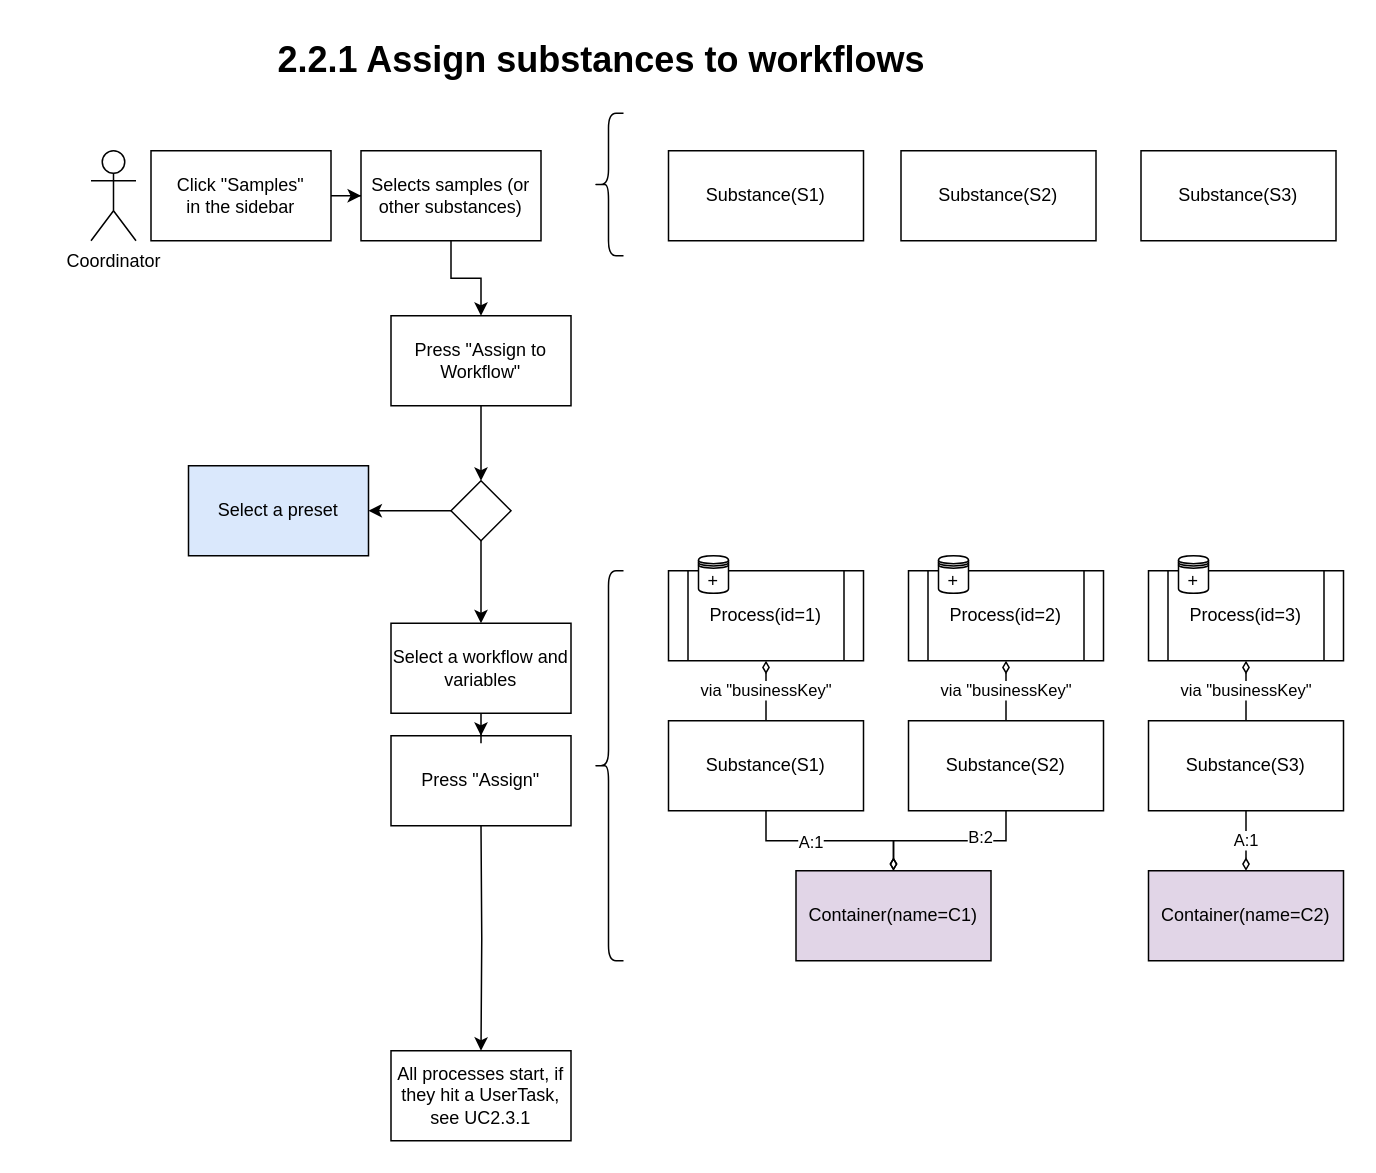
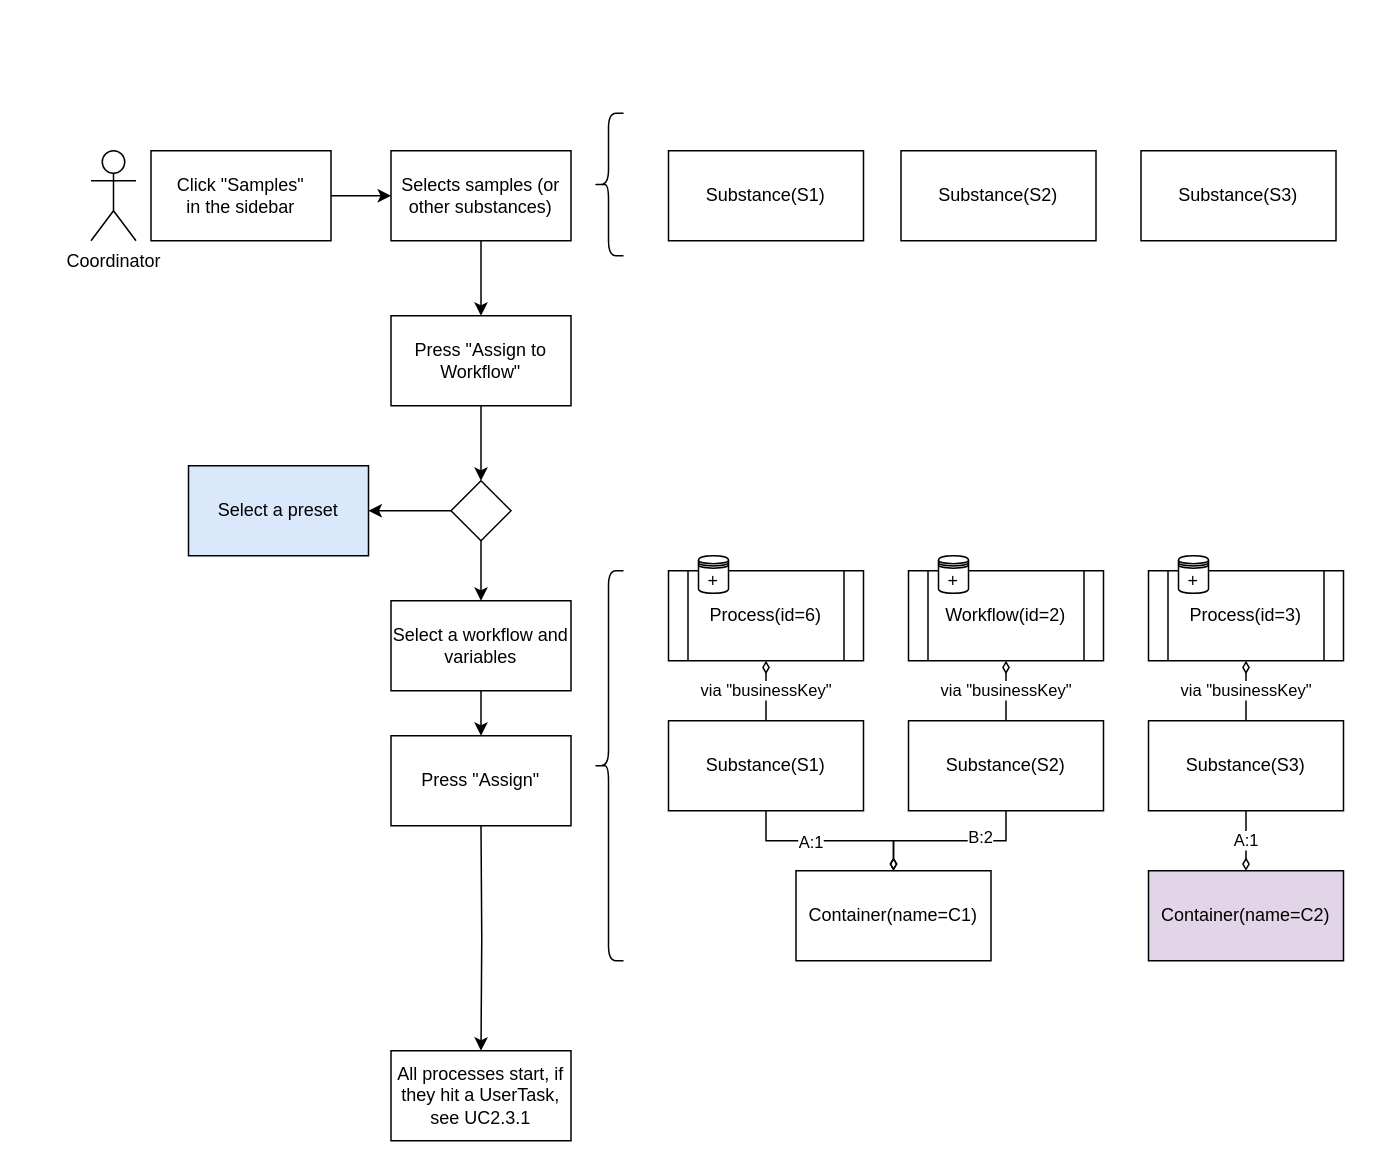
  <mxCell id="0" />
  <mxCell id="1" parent="0" />
  <mxCell id="2" value="Coordinator" style="shape=umlActor;verticalLabelPosition=bottom;verticalAlign=top;html=1;outlineConnect=0;fontSize=12;" vertex="1" parent="1"><mxGeometry x="60" y="100" width="30" height="60" as="geometry" /></mxCell>
  <mxCell id="3" value="" style="edgeStyle=orthogonalEdgeStyle;rounded=0;orthogonalLoop=1;jettySize=auto;html=1;endArrow=classic;endFill=1;fontSize=12;" edge="1" parent="1" source="4" target="8"><mxGeometry relative="1" as="geometry" /></mxCell>
- <mxCell id="4" value="Selects samples (or other substances)" style="rounded=0;whiteSpace=wrap;html=1;fontSize=12;" vertex="1" parent="1"><mxGeometry x="240" y="100" width="120" height="60" as="geometry" /></mxCell>
+ <mxCell id="4" value="Selects samples (or other substances)" style="rounded=0;whiteSpace=wrap;html=1;fontSize=12;" vertex="1" parent="1"><mxGeometry x="260" y="100" width="120" height="60" as="geometry" /></mxCell>
  <mxCell id="5" value="" style="edgeStyle=orthogonalEdgeStyle;rounded=0;orthogonalLoop=1;jettySize=auto;html=1;endArrow=classic;endFill=1;fontSize=12;" edge="1" parent="1" source="6" target="4"><mxGeometry relative="1" as="geometry" /></mxCell>
  <mxCell id="6" value="Click &quot;Samples&quot;&lt;br&gt;in the sidebar" style="rounded=0;whiteSpace=wrap;html=1;fontSize=12;" vertex="1" parent="1"><mxGeometry x="100" y="100" width="120" height="60" as="geometry" /></mxCell>
  <mxCell id="7" value="" style="edgeStyle=orthogonalEdgeStyle;rounded=0;orthogonalLoop=1;jettySize=auto;html=1;endArrow=classic;endFill=1;fontSize=12;" edge="1" parent="1" source="8" target="12"><mxGeometry relative="1" as="geometry" /></mxCell>
  <mxCell id="8" value="Press &quot;Assign to Workflow&quot;" style="whiteSpace=wrap;html=1;rounded=0;" vertex="1" parent="1"><mxGeometry x="260" y="210" width="120" height="60" as="geometry" /></mxCell>
  <mxCell id="9" value="Select a preset" style="whiteSpace=wrap;html=1;rounded=0;fillColor=#dae8fc;" vertex="1" parent="1"><mxGeometry x="125" y="310" width="120" height="60" as="geometry" /></mxCell>
  <mxCell id="10" style="edgeStyle=orthogonalEdgeStyle;rounded=0;orthogonalLoop=1;jettySize=auto;html=1;endArrow=classic;endFill=1;fontSize=12;" edge="1" parent="1" source="12" target="15"><mxGeometry relative="1" as="geometry" /></mxCell>
  <mxCell id="11" style="edgeStyle=orthogonalEdgeStyle;rounded=0;orthogonalLoop=1;jettySize=auto;html=1;endArrow=classic;endFill=1;fontSize=12;" edge="1" parent="1" source="12" target="9"><mxGeometry relative="1" as="geometry" /></mxCell>
  <mxCell id="12" value="" style="rhombus;whiteSpace=wrap;html=1;rounded=0;" vertex="1" parent="1"><mxGeometry x="300" y="320" width="40" height="40" as="geometry" /></mxCell>
  <mxCell id="13" value="Press &quot;Assign&quot;" style="whiteSpace=wrap;html=1;rounded=0;" vertex="1" parent="1"><mxGeometry x="260" y="490" width="120" height="60" as="geometry" /></mxCell>
  <mxCell id="14" value="" style="edgeStyle=orthogonalEdgeStyle;rounded=0;orthogonalLoop=1;jettySize=auto;html=1;endArrow=classic;endFill=1;fontSize=12;" edge="1" parent="1" source="15" target="13"><mxGeometry relative="1" as="geometry" /></mxCell>
- <mxCell id="15" value="Select a workflow and variables" style="whiteSpace=wrap;html=1;rounded=0;" vertex="1" parent="1"><mxGeometry x="260" y="415" width="120" height="60" as="geometry" /></mxCell>
+ <mxCell id="15" value="Select a workflow and variables" style="whiteSpace=wrap;html=1;rounded=0;" vertex="1" parent="1"><mxGeometry x="260" y="400" width="120" height="60" as="geometry" /></mxCell>
  <mxCell id="16" value="" style="shape=curlyBracket;whiteSpace=wrap;html=1;rounded=1;" vertex="1" parent="1"><mxGeometry x="395" y="380" width="20" height="260" as="geometry" /></mxCell>
  <mxCell id="17" value="via &quot;businessKey&quot;" style="edgeStyle=orthogonalEdgeStyle;rounded=0;orthogonalLoop=1;jettySize=auto;html=1;startArrow=diamondThin;startFill=0;endArrow=none;endFill=0;" edge="1" parent="1" source="18" target="23"><mxGeometry relative="1" as="geometry" /></mxCell>
- <mxCell id="18" value="Process(id=1)" style="shape=process;whiteSpace=wrap;html=1;backgroundOutline=1;fontSize=12;fillColor=#FFFFFF;" vertex="1" parent="1"><mxGeometry x="445" y="380" width="130" height="60" as="geometry" /></mxCell>
+ <mxCell id="18" value="Process(id=6)" style="shape=process;whiteSpace=wrap;html=1;backgroundOutline=1;fontSize=12;fillColor=#FFFFFF;" vertex="1" parent="1"><mxGeometry x="445" y="380" width="130" height="60" as="geometry" /></mxCell>
  <mxCell id="19" value="&lt;meta charset=&quot;utf-8&quot;&gt;&lt;span style=&quot;color: rgb(0, 0, 0); font-family: helvetica; font-size: 11px; font-style: normal; font-weight: 400; letter-spacing: normal; text-align: center; text-indent: 0px; text-transform: none; word-spacing: 0px; background-color: rgb(255, 255, 255); display: inline; float: none;&quot;&gt;via &quot;businessKey&quot;&lt;/span&gt;" style="edgeStyle=orthogonalEdgeStyle;rounded=0;orthogonalLoop=1;jettySize=auto;html=1;startArrow=diamondThin;startFill=0;endArrow=none;endFill=0;" edge="1" parent="1" source="20" target="29"><mxGeometry relative="1" as="geometry" /></mxCell>
- <mxCell id="20" value="Process(id=2)" style="shape=process;whiteSpace=wrap;html=1;backgroundOutline=1;fontSize=12;fillColor=#FFFFFF;" vertex="1" parent="1"><mxGeometry x="605" y="380" width="130" height="60" as="geometry" /></mxCell>
+ <mxCell id="20" value="Workflow(id=2)" style="shape=process;whiteSpace=wrap;html=1;backgroundOutline=1;fontSize=12;fillColor=#FFFFFF;" vertex="1" parent="1"><mxGeometry x="605" y="380" width="130" height="60" as="geometry" /></mxCell>
  <mxCell id="21" value="&lt;meta charset=&quot;utf-8&quot;&gt;&lt;span style=&quot;color: rgb(0, 0, 0); font-family: helvetica; font-size: 11px; font-style: normal; font-weight: 400; letter-spacing: normal; text-align: center; text-indent: 0px; text-transform: none; word-spacing: 0px; background-color: rgb(255, 255, 255); display: inline; float: none;&quot;&gt;via &quot;businessKey&quot;&lt;/span&gt;" style="edgeStyle=orthogonalEdgeStyle;rounded=0;orthogonalLoop=1;jettySize=auto;html=1;startArrow=diamondThin;startFill=0;endArrow=none;endFill=0;" edge="1" parent="1" source="22" target="32"><mxGeometry relative="1" as="geometry" /></mxCell>
  <mxCell id="22" value="Process(id=3)" style="shape=process;whiteSpace=wrap;html=1;backgroundOutline=1;fontSize=12;fillColor=#FFFFFF;" vertex="1" parent="1"><mxGeometry x="765" y="380" width="130" height="60" as="geometry" /></mxCell>
  <mxCell id="23" value="Substance(S1)" style="rounded=0;whiteSpace=wrap;html=1;fontSize=12;" vertex="1" parent="1"><mxGeometry x="445" y="480" width="130" height="60" as="geometry" /></mxCell>
  <mxCell id="24" value="" style="edgeStyle=orthogonalEdgeStyle;rounded=0;orthogonalLoop=1;jettySize=auto;html=1;startArrow=diamondThin;startFill=0;endArrow=none;endFill=0;fontSize=12;" edge="1" parent="1" source="28" target="23"><mxGeometry relative="1" as="geometry" /></mxCell>
  <mxCell id="25" value="A:1" style="edgeLabel;html=1;align=center;verticalAlign=middle;resizable=0;points=[];" vertex="1" connectable="0" parent="24"><mxGeometry x="0.216" y="-4" relative="1" as="geometry"><mxPoint y="4" as="offset" /></mxGeometry></mxCell>
  <mxCell id="26" style="edgeStyle=orthogonalEdgeStyle;rounded=0;orthogonalLoop=1;jettySize=auto;html=1;startArrow=diamondThin;startFill=0;endArrow=none;endFill=0;" edge="1" parent="1" source="28" target="29"><mxGeometry relative="1" as="geometry" /></mxCell>
  <mxCell id="27" value="B:2" style="edgeLabel;html=1;align=center;verticalAlign=middle;resizable=0;points=[];" vertex="1" connectable="0" parent="26"><mxGeometry x="0.339" y="3" relative="1" as="geometry"><mxPoint as="offset" /></mxGeometry></mxCell>
- <mxCell id="28" value="Container(name=C1)" style="rounded=0;whiteSpace=wrap;html=1;fontSize=12;fillColor=#e1d5e7;" vertex="1" parent="1"><mxGeometry x="530" y="580" width="130" height="60" as="geometry" /></mxCell>
+ <mxCell id="28" value="Container(name=C1)" style="rounded=0;whiteSpace=wrap;html=1;fontSize=12;" vertex="1" parent="1"><mxGeometry x="530" y="580" width="130" height="60" as="geometry" /></mxCell>
  <mxCell id="29" value="Substance(S2)" style="rounded=0;whiteSpace=wrap;html=1;fontSize=12;" vertex="1" parent="1"><mxGeometry x="605" y="480" width="130" height="60" as="geometry" /></mxCell>
  <mxCell id="30" value="A:1" style="edgeStyle=orthogonalEdgeStyle;rounded=0;orthogonalLoop=1;jettySize=auto;html=1;startArrow=diamondThin;startFill=0;endArrow=none;endFill=0;" edge="1" parent="1" source="31" target="32"><mxGeometry relative="1" as="geometry" /></mxCell>
  <mxCell id="31" value="Container(name=C2)" style="rounded=0;whiteSpace=wrap;html=1;fontSize=12;fillColor=#e1d5e7;" vertex="1" parent="1"><mxGeometry x="765" y="580" width="130" height="60" as="geometry" /></mxCell>
  <mxCell id="32" value="Substance(S3)" style="rounded=0;whiteSpace=wrap;html=1;fontSize=12;" vertex="1" parent="1"><mxGeometry x="765" y="480" width="130" height="60" as="geometry" /></mxCell>
  <mxCell id="33" value="+" style="shape=datastore;whiteSpace=wrap;html=1;fontSize=12;" vertex="1" parent="1"><mxGeometry x="465" y="370" width="20" height="25" as="geometry" /></mxCell>
  <mxCell id="34" value="+" style="shape=datastore;whiteSpace=wrap;html=1;fontSize=12;" vertex="1" parent="1"><mxGeometry x="625" y="370" width="20" height="25" as="geometry" /></mxCell>
  <mxCell id="35" value="+" style="shape=datastore;whiteSpace=wrap;html=1;fontSize=12;" vertex="1" parent="1"><mxGeometry x="785" y="370" width="20" height="25" as="geometry" /></mxCell>
  <mxCell id="36" value="Substance(S1)" style="rounded=0;whiteSpace=wrap;html=1;fontSize=12;" vertex="1" parent="1"><mxGeometry x="445" y="100" width="130" height="60" as="geometry" /></mxCell>
  <mxCell id="37" value="Substance(S2)" style="rounded=0;whiteSpace=wrap;html=1;fontSize=12;" vertex="1" parent="1"><mxGeometry x="600" y="100" width="130" height="60" as="geometry" /></mxCell>
  <mxCell id="38" value="Substance(S3)" style="rounded=0;whiteSpace=wrap;html=1;fontSize=12;" vertex="1" parent="1"><mxGeometry x="760" y="100" width="130" height="60" as="geometry" /></mxCell>
  <mxCell id="39" value="" style="shape=curlyBracket;whiteSpace=wrap;html=1;rounded=1;" vertex="1" parent="1"><mxGeometry x="395" y="75" width="20" height="95" as="geometry" /></mxCell>
  <mxCell id="40" value="All processes start, if they hit a UserTask, see UC2.3.1" style="whiteSpace=wrap;html=1;rounded=0;" vertex="1" parent="1"><mxGeometry x="260" y="700" width="120" height="60" as="geometry" /></mxCell>
  <mxCell id="41" value="" style="edgeStyle=orthogonalEdgeStyle;rounded=0;orthogonalLoop=1;jettySize=auto;html=1;endArrow=classic;endFill=1;fontSize=12;" edge="1" parent="1" target="40"><mxGeometry relative="1" as="geometry"><mxPoint x="320" y="550" as="sourcePoint" /><mxPoint x="330" y="500" as="targetPoint" /></mxGeometry></mxCell>
- <mxCell id="42" value="2.2.1 Assign substances to workflows" style="text;strokeColor=none;fillColor=none;html=1;fontSize=24;fontStyle=1;verticalAlign=middle;align=center;" vertex="1" parent="1"><mxGeometry x="20" y="20" width="760" height="40" as="geometry" /></mxCell>
